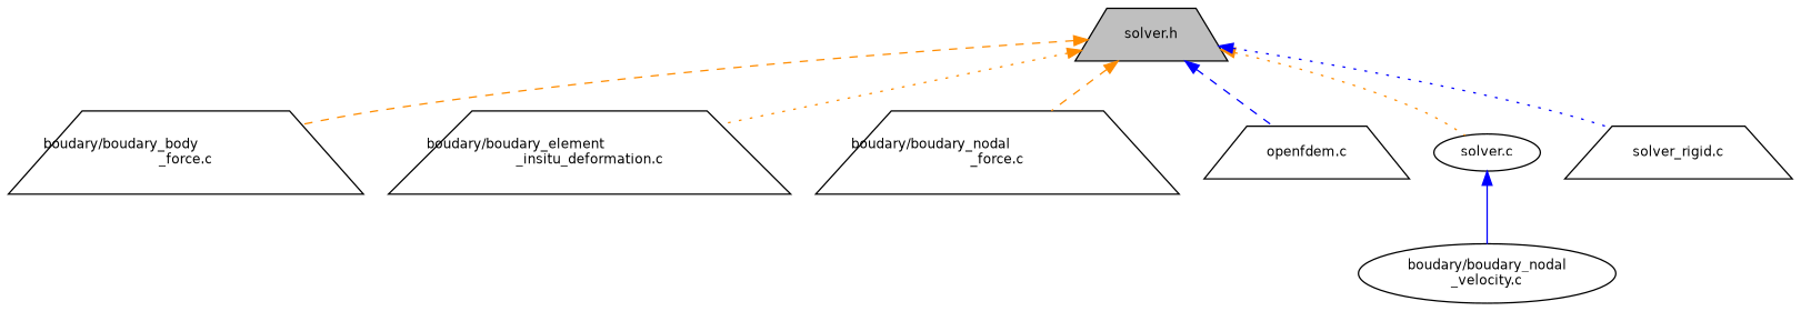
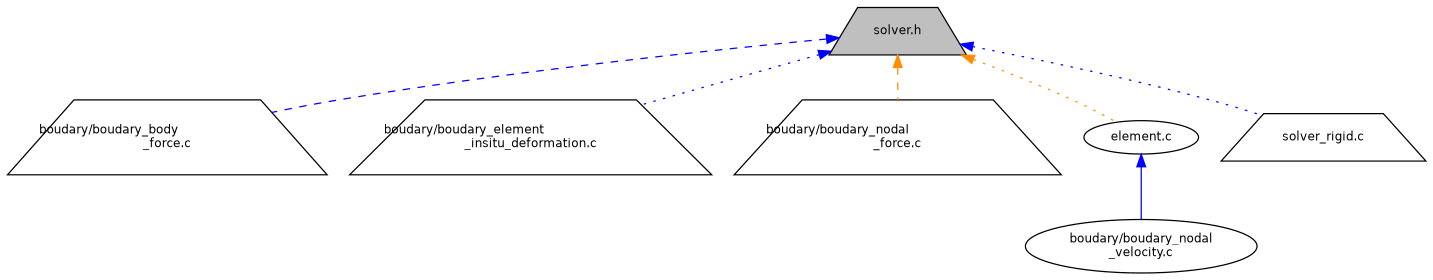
  digraph {
    node [color=black fillcolor=white fontname=Helvetica fontsize=10 shape=trapezium style=filled]
    edge [color=blue dir=back fontname=Helvetica fontsize=10 labelfontname=Helvetica labelfontsize=10 style=dashed]
    n1 [fillcolor=grey75 fontcolor=black height=0.2 label="solver.h" width=0.4]
    n2 [height=0.2 label="boudary/boudary_body\l_force.c" width=0.4]
    n3 [height=0.2 label="boudary/boudary_element\l_insitu_deformation.c" width=0.4]
    n4 [height=0.2 label="boudary/boudary_nodal\l_force.c" width=0.4]
-   n5 [height=0.2 label="openfdem.c" width=0.4]
-   n6 [height=0.2 label="solver.c" shape=ellipse width=0.4]
+   n6 [height=0.2 label="element.c" shape=ellipse width=0.4]
    n7 [height=0.2 label="solver_rigid.c" width=0.4]
    n8 [height=0.2 label="boudary/boudary_nodal\l_velocity.c" shape=ellipse width=0.4]
-   n1 -> n2 [color=darkorange]
-   n1 -> n3 [color=darkorange style=dotted]
+   n1 -> n2
+   n1 -> n3 [style=dotted]
    n1 -> n4 [color=darkorange]
-   n1 -> n5
    n1 -> n6 [color=darkorange style=dotted]
    n1 -> n7 [style=dotted]
    n6 -> n8 [style=solid]
  }
